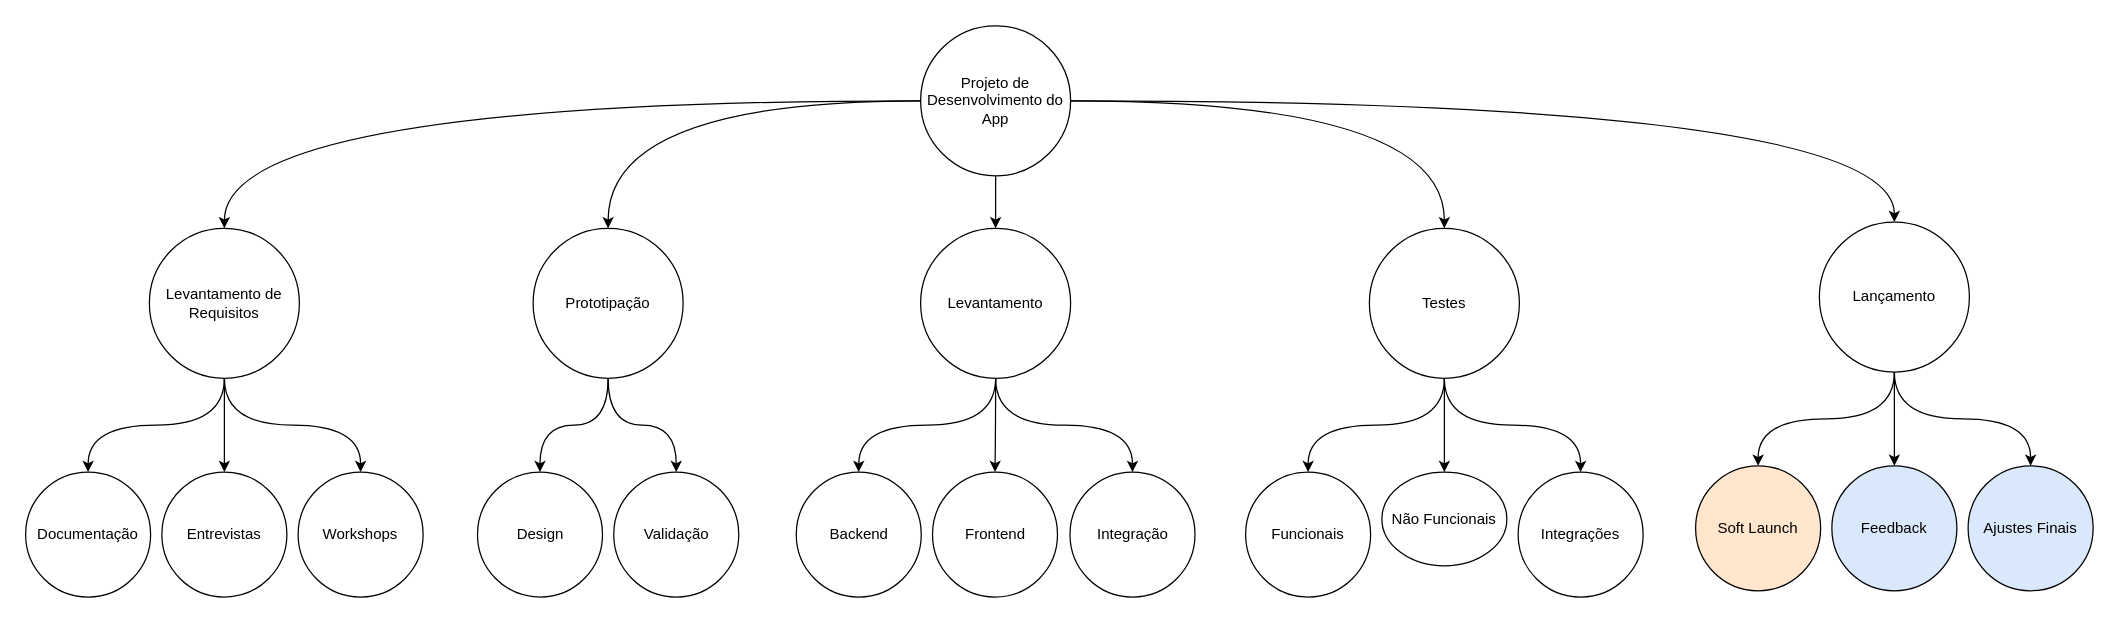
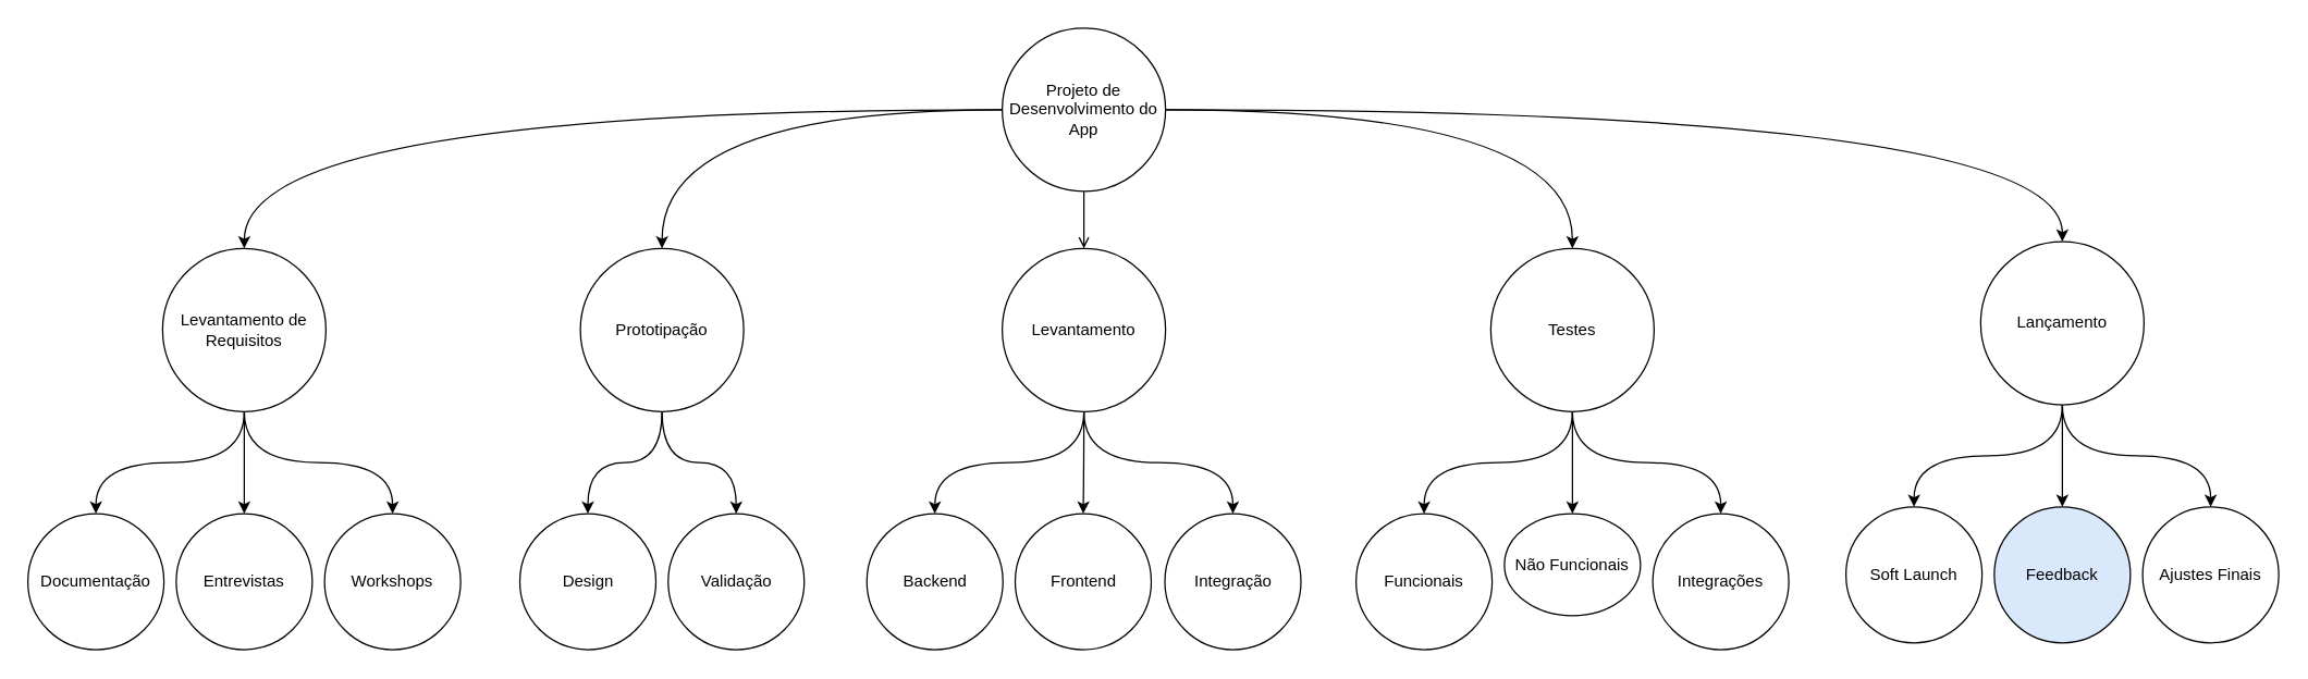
  <mxCell id="0" />
  <mxCell id="1" parent="0" />
- <mxCell id="2" style="edgeStyle=orthogonalEdgeStyle;rounded=0;orthogonalLoop=1;jettySize=auto;html=1;entryX=0.5;entryY=0;entryDx=0;entryDy=0;curved=1;" edge="1" parent="1" source="7" target="11"><mxGeometry relative="1" as="geometry" /></mxCell>
+ <mxCell id="2" style="edgeStyle=orthogonalEdgeStyle;rounded=0;orthogonalLoop=1;jettySize=auto;html=1;entryX=0.5;entryY=0;entryDx=0;entryDy=0;curved=1;endArrow=open;" edge="1" parent="1" source="7" target="11"><mxGeometry relative="1" as="geometry" /></mxCell>
  <mxCell id="3" style="edgeStyle=orthogonalEdgeStyle;shape=connector;curved=1;rounded=0;orthogonalLoop=1;jettySize=auto;html=1;entryX=0.5;entryY=0;entryDx=0;entryDy=0;strokeColor=default;align=center;verticalAlign=middle;fontFamily=Helvetica;fontSize=11;fontColor=default;labelBackgroundColor=default;endArrow=classic;" edge="1" parent="1" source="7" target="18"><mxGeometry relative="1" as="geometry" /></mxCell>
  <mxCell id="4" style="edgeStyle=orthogonalEdgeStyle;shape=connector;curved=1;rounded=0;orthogonalLoop=1;jettySize=auto;html=1;entryX=0.5;entryY=0;entryDx=0;entryDy=0;strokeColor=default;align=center;verticalAlign=middle;fontFamily=Helvetica;fontSize=11;fontColor=default;labelBackgroundColor=default;endArrow=classic;" edge="1" parent="1" source="7" target="22"><mxGeometry relative="1" as="geometry" /></mxCell>
  <mxCell id="5" style="edgeStyle=orthogonalEdgeStyle;shape=connector;curved=1;rounded=0;orthogonalLoop=1;jettySize=auto;html=1;entryX=0.5;entryY=0;entryDx=0;entryDy=0;strokeColor=default;align=center;verticalAlign=middle;fontFamily=Helvetica;fontSize=11;fontColor=default;labelBackgroundColor=default;endArrow=classic;" edge="1" parent="1" source="7" target="14"><mxGeometry relative="1" as="geometry" /></mxCell>
  <mxCell id="6" style="edgeStyle=orthogonalEdgeStyle;shape=connector;curved=1;rounded=0;orthogonalLoop=1;jettySize=auto;html=1;entryX=0.5;entryY=0;entryDx=0;entryDy=0;strokeColor=default;align=center;verticalAlign=middle;fontFamily=Helvetica;fontSize=11;fontColor=default;labelBackgroundColor=default;endArrow=classic;" edge="1" parent="1" source="7" target="26"><mxGeometry relative="1" as="geometry" /></mxCell>
  <mxCell id="7" value="Projeto de Desenvolvimento do App" style="ellipse;whiteSpace=wrap;html=1;aspect=fixed;" vertex="1" parent="1"><mxGeometry x="736" width="120" height="120" as="geometry" y="20" /></mxCell>
  <mxCell id="8" style="edgeStyle=orthogonalEdgeStyle;shape=connector;curved=1;rounded=0;orthogonalLoop=1;jettySize=auto;html=1;entryX=0.5;entryY=0;entryDx=0;entryDy=0;strokeColor=default;align=center;verticalAlign=middle;fontFamily=Helvetica;fontSize=11;fontColor=default;labelBackgroundColor=default;endArrow=classic;" edge="1" parent="1" source="11" target="32"><mxGeometry relative="1" as="geometry" /></mxCell>
  <mxCell id="9" style="edgeStyle=orthogonalEdgeStyle;shape=connector;curved=1;rounded=0;orthogonalLoop=1;jettySize=auto;html=1;entryX=0.5;entryY=0;entryDx=0;entryDy=0;strokeColor=default;align=center;verticalAlign=middle;fontFamily=Helvetica;fontSize=11;fontColor=default;labelBackgroundColor=default;endArrow=classic;" edge="1" parent="1" source="11" target="34"><mxGeometry relative="1" as="geometry" /></mxCell>
  <mxCell id="10" style="edgeStyle=orthogonalEdgeStyle;shape=connector;curved=1;rounded=0;orthogonalLoop=1;jettySize=auto;html=1;entryX=0.5;entryY=0;entryDx=0;entryDy=0;strokeColor=default;align=center;verticalAlign=middle;fontFamily=Helvetica;fontSize=11;fontColor=default;labelBackgroundColor=default;endArrow=classic;" edge="1" parent="1" source="11" target="33"><mxGeometry relative="1" as="geometry" /></mxCell>
  <mxCell id="11" value="Levantamento" style="ellipse;whiteSpace=wrap;html=1;aspect=fixed;flipH=1;flipV=1;" vertex="1" parent="1"><mxGeometry x="736" y="182" width="120" height="120" as="geometry" /></mxCell>
  <mxCell id="12" style="edgeStyle=orthogonalEdgeStyle;shape=connector;curved=1;rounded=0;orthogonalLoop=1;jettySize=auto;html=1;entryX=0.5;entryY=0;entryDx=0;entryDy=0;strokeColor=default;align=center;verticalAlign=middle;fontFamily=Helvetica;fontSize=11;fontColor=default;labelBackgroundColor=default;endArrow=classic;" edge="1" parent="1" source="14" target="30"><mxGeometry relative="1" as="geometry" /></mxCell>
  <mxCell id="13" style="edgeStyle=orthogonalEdgeStyle;shape=connector;curved=1;rounded=0;orthogonalLoop=1;jettySize=auto;html=1;entryX=0.5;entryY=0;entryDx=0;entryDy=0;strokeColor=default;align=center;verticalAlign=middle;fontFamily=Helvetica;fontSize=11;fontColor=default;labelBackgroundColor=default;endArrow=classic;" edge="1" parent="1" source="14" target="31"><mxGeometry relative="1" as="geometry" /></mxCell>
  <mxCell id="14" value="Prototipação" style="ellipse;whiteSpace=wrap;html=1;aspect=fixed;flipH=1;flipV=1;" vertex="1" parent="1"><mxGeometry x="426" y="182" width="120" height="120" as="geometry" /></mxCell>
  <mxCell id="15" style="edgeStyle=orthogonalEdgeStyle;shape=connector;curved=1;rounded=0;orthogonalLoop=1;jettySize=auto;html=1;strokeColor=default;align=center;verticalAlign=middle;fontFamily=Helvetica;fontSize=11;fontColor=default;labelBackgroundColor=default;endArrow=classic;" edge="1" parent="1" source="18" target="35"><mxGeometry relative="1" as="geometry" /></mxCell>
  <mxCell id="16" style="edgeStyle=orthogonalEdgeStyle;shape=connector;curved=1;rounded=0;orthogonalLoop=1;jettySize=auto;html=1;entryX=0.5;entryY=0;entryDx=0;entryDy=0;strokeColor=default;align=center;verticalAlign=middle;fontFamily=Helvetica;fontSize=11;fontColor=default;labelBackgroundColor=default;endArrow=classic;" edge="1" parent="1" source="18" target="36"><mxGeometry relative="1" as="geometry" /></mxCell>
  <mxCell id="17" style="edgeStyle=orthogonalEdgeStyle;shape=connector;curved=1;rounded=0;orthogonalLoop=1;jettySize=auto;html=1;entryX=0.5;entryY=0;entryDx=0;entryDy=0;strokeColor=default;align=center;verticalAlign=middle;fontFamily=Helvetica;fontSize=11;fontColor=default;labelBackgroundColor=default;endArrow=classic;" edge="1" parent="1" source="18" target="37"><mxGeometry relative="1" as="geometry" /></mxCell>
  <mxCell id="18" value="Testes" style="ellipse;whiteSpace=wrap;html=1;aspect=fixed;flipH=1;flipV=1;" vertex="1" parent="1"><mxGeometry x="1095" y="182" width="120" height="120" as="geometry" /></mxCell>
  <mxCell id="19" style="edgeStyle=orthogonalEdgeStyle;shape=connector;curved=1;rounded=0;orthogonalLoop=1;jettySize=auto;html=1;entryX=0.5;entryY=0;entryDx=0;entryDy=0;strokeColor=default;align=center;verticalAlign=middle;fontFamily=Helvetica;fontSize=11;fontColor=default;labelBackgroundColor=default;endArrow=classic;" edge="1" parent="1" source="22" target="38"><mxGeometry relative="1" as="geometry" /></mxCell>
  <mxCell id="20" style="edgeStyle=orthogonalEdgeStyle;shape=connector;curved=1;rounded=0;orthogonalLoop=1;jettySize=auto;html=1;entryX=0.5;entryY=0;entryDx=0;entryDy=0;strokeColor=default;align=center;verticalAlign=middle;fontFamily=Helvetica;fontSize=11;fontColor=default;labelBackgroundColor=default;endArrow=classic;" edge="1" parent="1" source="22" target="39"><mxGeometry relative="1" as="geometry" /></mxCell>
  <mxCell id="21" style="edgeStyle=orthogonalEdgeStyle;shape=connector;curved=1;rounded=0;orthogonalLoop=1;jettySize=auto;html=1;entryX=0.5;entryY=0;entryDx=0;entryDy=0;strokeColor=default;align=center;verticalAlign=middle;fontFamily=Helvetica;fontSize=11;fontColor=default;labelBackgroundColor=default;endArrow=classic;" edge="1" parent="1" source="22" target="40"><mxGeometry relative="1" as="geometry" /></mxCell>
  <mxCell id="22" value="Lançamento" style="ellipse;whiteSpace=wrap;html=1;aspect=fixed;flipH=1;flipV=1;" vertex="1" parent="1"><mxGeometry x="1455" y="177" width="120" height="120" as="geometry" /></mxCell>
  <mxCell id="23" style="edgeStyle=orthogonalEdgeStyle;shape=connector;curved=1;rounded=0;orthogonalLoop=1;jettySize=auto;html=1;entryX=0.5;entryY=0;entryDx=0;entryDy=0;strokeColor=default;align=center;verticalAlign=middle;fontFamily=Helvetica;fontSize=11;fontColor=default;labelBackgroundColor=default;endArrow=classic;" edge="1" parent="1" source="26" target="27"><mxGeometry relative="1" as="geometry" /></mxCell>
  <mxCell id="24" style="edgeStyle=orthogonalEdgeStyle;shape=connector;curved=1;rounded=0;orthogonalLoop=1;jettySize=auto;html=1;entryX=0.5;entryY=0;entryDx=0;entryDy=0;strokeColor=default;align=center;verticalAlign=middle;fontFamily=Helvetica;fontSize=11;fontColor=default;labelBackgroundColor=default;endArrow=classic;" edge="1" parent="1" source="26" target="28"><mxGeometry relative="1" as="geometry" /></mxCell>
  <mxCell id="25" style="edgeStyle=orthogonalEdgeStyle;shape=connector;curved=1;rounded=0;orthogonalLoop=1;jettySize=auto;html=1;entryX=0.5;entryY=0;entryDx=0;entryDy=0;strokeColor=default;align=center;verticalAlign=middle;fontFamily=Helvetica;fontSize=11;fontColor=default;labelBackgroundColor=default;endArrow=classic;" edge="1" parent="1" source="26" target="29"><mxGeometry relative="1" as="geometry" /></mxCell>
  <mxCell id="26" value="Levantamento de Requisitos" style="ellipse;whiteSpace=wrap;html=1;aspect=fixed;flipH=1;flipV=1;" vertex="1" parent="1"><mxGeometry x="119" y="182" width="120" height="120" as="geometry" /></mxCell>
  <mxCell id="27" value="Entrevistas" style="ellipse;whiteSpace=wrap;html=1;aspect=fixed;" vertex="1" parent="1"><mxGeometry x="129" y="377" width="100" height="100" as="geometry" /></mxCell>
  <mxCell id="28" value="Workshops" style="ellipse;whiteSpace=wrap;html=1;aspect=fixed;" vertex="1" parent="1"><mxGeometry x="238" y="377" width="100" height="100" as="geometry" /></mxCell>
  <mxCell id="29" value="Documentação" style="ellipse;whiteSpace=wrap;html=1;aspect=fixed;" vertex="1" parent="1"><mxGeometry x="20" y="377" width="100" height="100" as="geometry" /></mxCell>
  <mxCell id="30" value="Design" style="ellipse;whiteSpace=wrap;html=1;aspect=fixed;" vertex="1" parent="1"><mxGeometry x="381.5" y="377" width="100" height="100" as="geometry" /></mxCell>
  <mxCell id="31" value="Validação" style="ellipse;whiteSpace=wrap;html=1;aspect=fixed;" vertex="1" parent="1"><mxGeometry x="490.5" y="377" width="100" height="100" as="geometry" /></mxCell>
  <mxCell id="32" value="Backend" style="ellipse;whiteSpace=wrap;html=1;aspect=fixed;" vertex="1" parent="1"><mxGeometry x="636.5" y="377" width="100" height="100" as="geometry" /></mxCell>
  <mxCell id="33" value="Frontend" style="ellipse;whiteSpace=wrap;html=1;aspect=fixed;" vertex="1" parent="1"><mxGeometry x="745.5" y="377" width="100" height="100" as="geometry" /></mxCell>
  <mxCell id="34" value="Integração" style="ellipse;whiteSpace=wrap;html=1;aspect=fixed;" vertex="1" parent="1"><mxGeometry x="855.5" y="377" width="100" height="100" as="geometry" /></mxCell>
  <mxCell id="35" value="Funcionais" style="ellipse;whiteSpace=wrap;html=1;aspect=fixed;" vertex="1" parent="1"><mxGeometry x="996" y="377" width="100" height="100" as="geometry" /></mxCell>
  <mxCell id="36" value="Não Funcionais" style="ellipse;whiteSpace=wrap;html=1;aspect=fixed;" vertex="1" parent="1"><mxGeometry x="1105" y="377" width="100" height="75" as="geometry" /></mxCell>
  <mxCell id="37" value="Integrações" style="ellipse;whiteSpace=wrap;html=1;aspect=fixed;" vertex="1" parent="1"><mxGeometry x="1214" y="377" width="100" height="100" as="geometry" /></mxCell>
- <mxCell id="38" value="Soft Launch" style="ellipse;whiteSpace=wrap;html=1;aspect=fixed;fillColor=#ffe6cc;" vertex="1" parent="1"><mxGeometry x="1356" y="372" width="100" height="100" as="geometry" /></mxCell>
+ <mxCell id="38" value="Soft Launch" style="ellipse;whiteSpace=wrap;html=1;aspect=fixed;" vertex="1" parent="1"><mxGeometry x="1356" y="372" width="100" height="100" as="geometry" /></mxCell>
  <mxCell id="39" value="Feedback" style="ellipse;whiteSpace=wrap;html=1;aspect=fixed;fillColor=#dae8fc;" vertex="1" parent="1"><mxGeometry x="1465" y="372" width="100" height="100" as="geometry" /></mxCell>
- <mxCell id="40" value="Ajustes Finais" style="ellipse;whiteSpace=wrap;html=1;aspect=fixed;fillColor=#dae8fc;" vertex="1" parent="1"><mxGeometry x="1574" y="372" width="100" height="100" as="geometry" /></mxCell>
+ <mxCell id="40" value="Ajustes Finais" style="ellipse;whiteSpace=wrap;html=1;aspect=fixed;" vertex="1" parent="1"><mxGeometry x="1574" y="372" width="100" height="100" as="geometry" /></mxCell>
